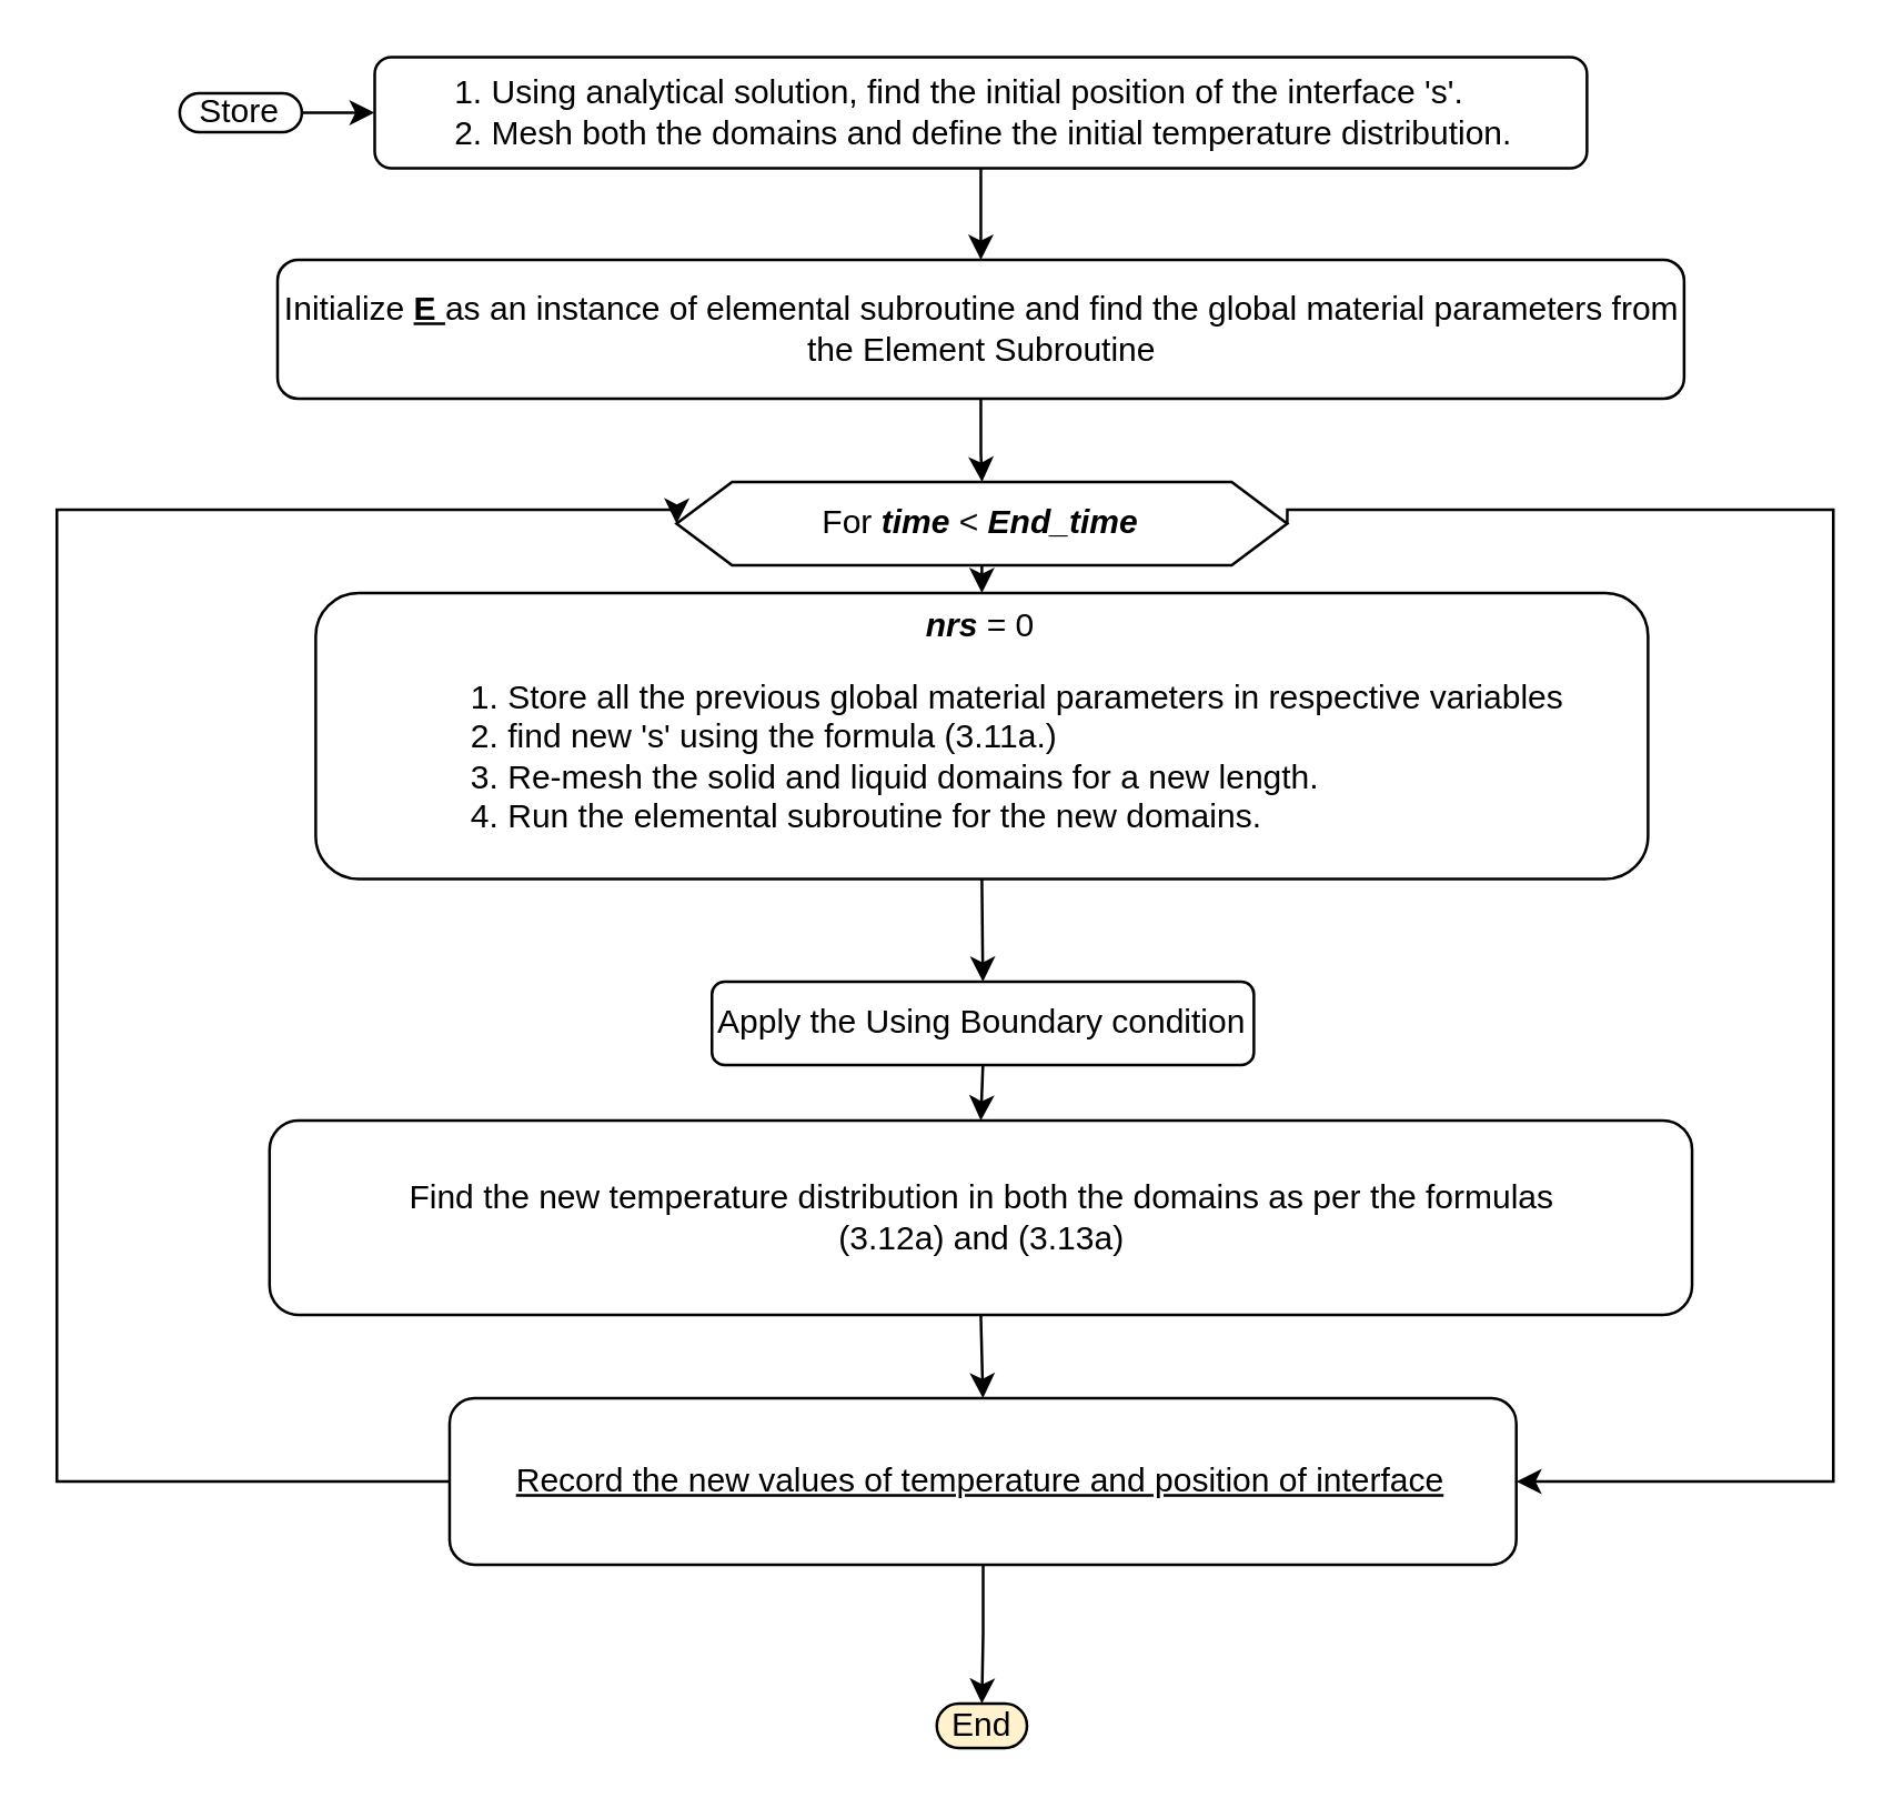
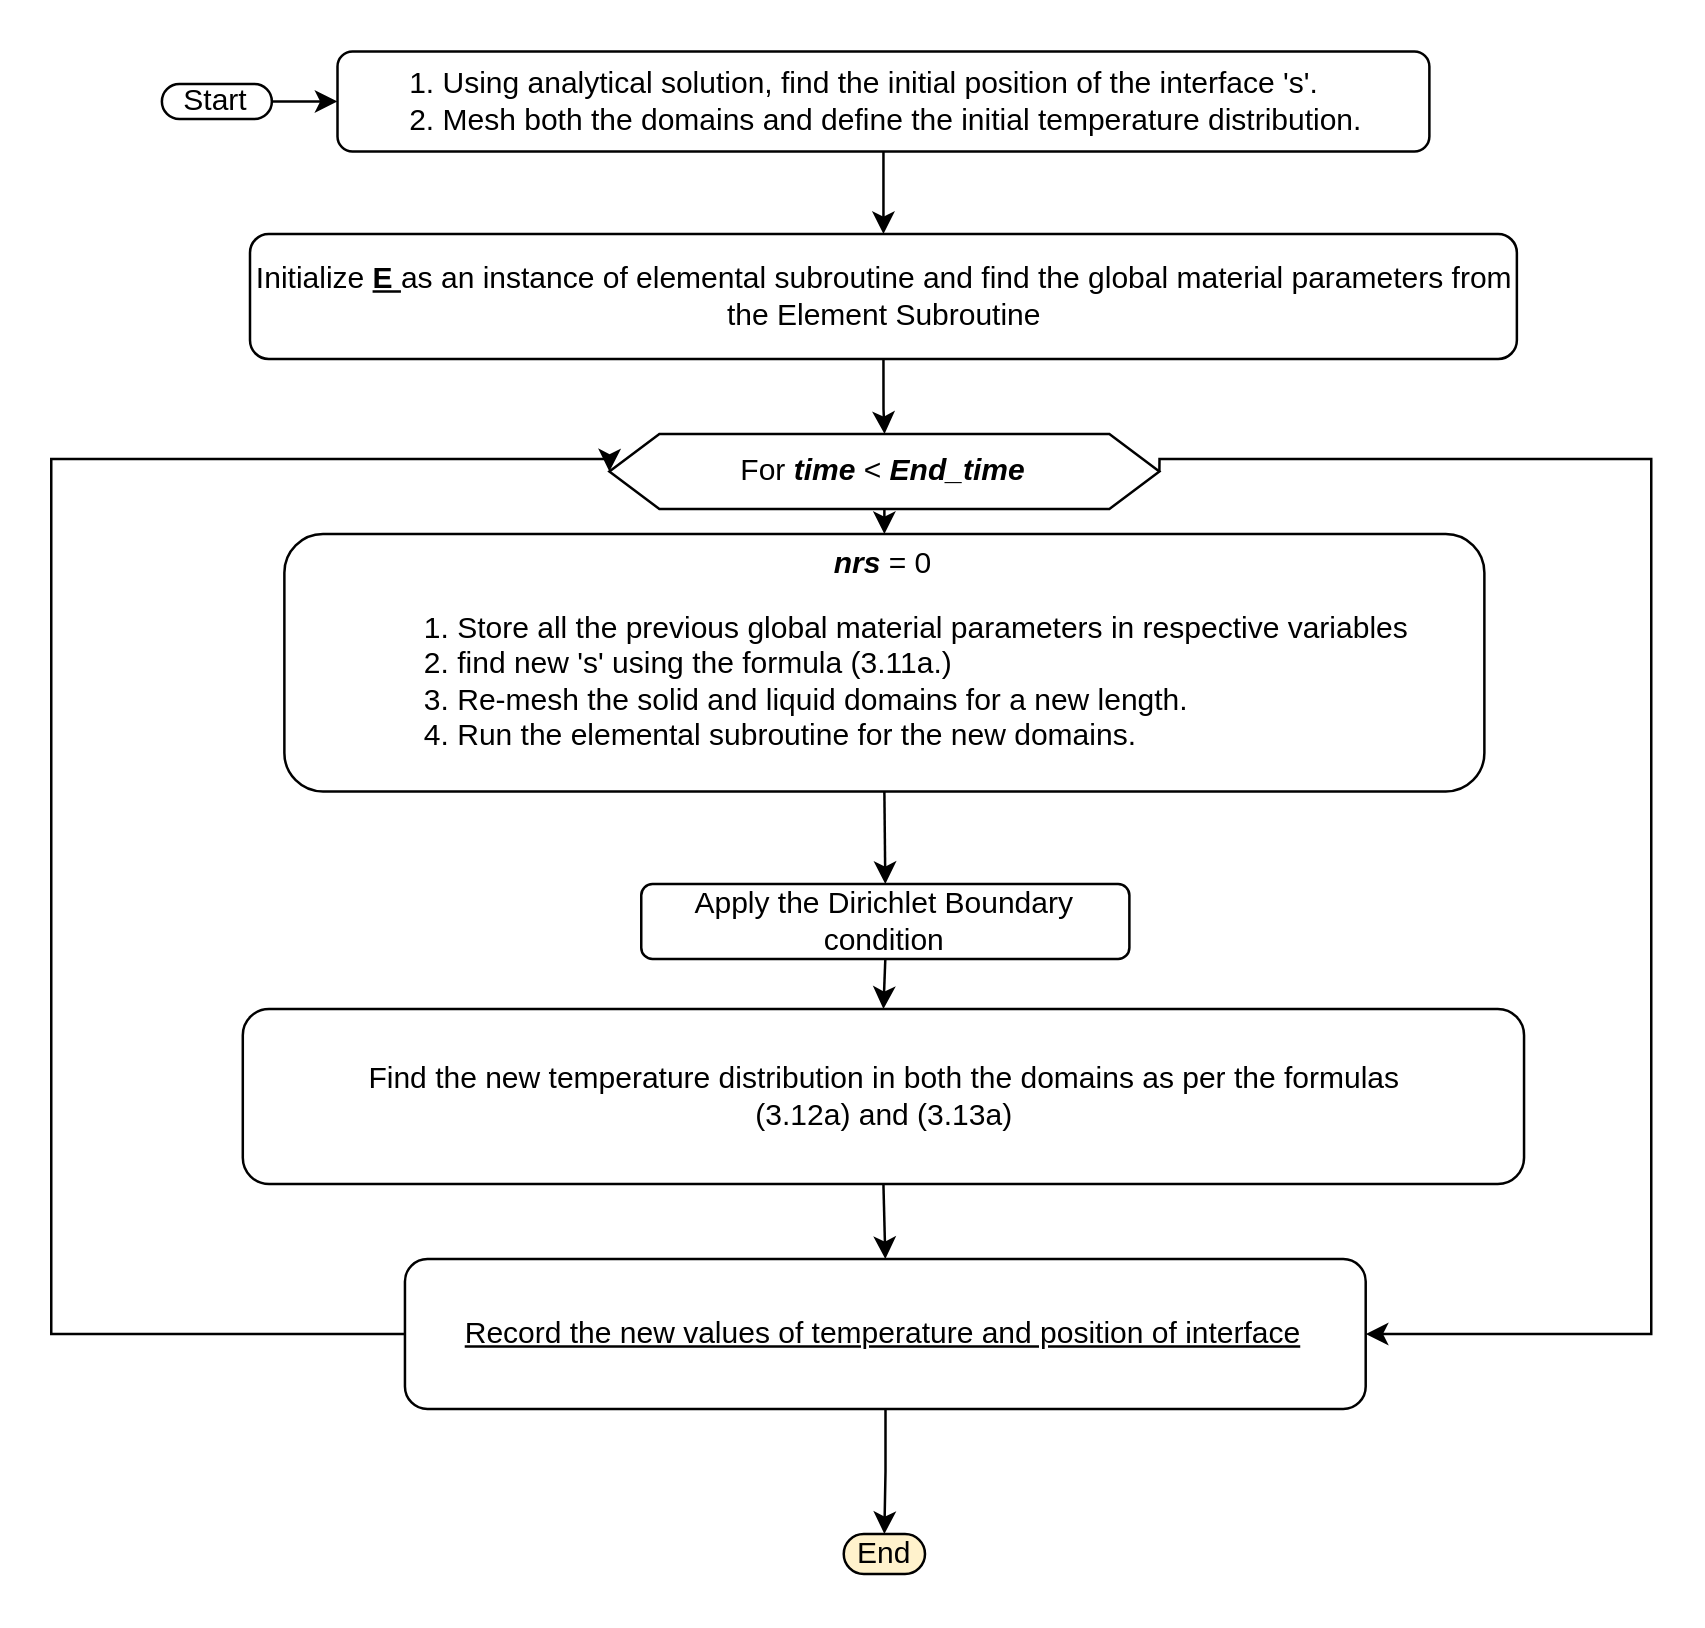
  <mxCell id="0" />
  <mxCell id="1" parent="0" />
  <mxCell id="2" style="edgeStyle=orthogonalEdgeStyle;rounded=0;orthogonalLoop=1;jettySize=auto;html=1;exitX=1;exitY=0.5;exitDx=0;exitDy=0;entryX=0;entryY=0.5;entryDx=0;entryDy=0;" edge="1" parent="1" source="3" target="6"><mxGeometry relative="1" as="geometry" /></mxCell>
- <mxCell id="3" value="Store" style="rounded=1;whiteSpace=wrap;html=1;arcSize=50;" vertex="1" parent="1"><mxGeometry x="64.25" y="33" width="44" height="14" as="geometry" /></mxCell>
+ <mxCell id="3" value="Start" style="rounded=1;whiteSpace=wrap;html=1;arcSize=50;" vertex="1" parent="1"><mxGeometry x="64.25" y="33" width="44" height="14" as="geometry" /></mxCell>
  <mxCell id="4" value="End" style="rounded=1;whiteSpace=wrap;html=1;arcSize=50;fillColor=#fff2cc;" vertex="1" parent="1"><mxGeometry x="337" y="613" width="32.5" height="16" as="geometry" /></mxCell>
  <mxCell id="5" style="edgeStyle=orthogonalEdgeStyle;rounded=0;orthogonalLoop=1;jettySize=auto;html=1;exitX=0.5;exitY=1;exitDx=0;exitDy=0;entryX=0.5;entryY=0;entryDx=0;entryDy=0;" edge="1" parent="1" source="6" target="8"><mxGeometry relative="1" as="geometry" /></mxCell>
  <mxCell id="6" value="&lt;ol&gt;&lt;li&gt;Using analytical solution, find the initial position of the interface 's'.&lt;/li&gt;&lt;li&gt;Mesh both the domains and define the initial temperature distribution.&lt;/li&gt;&lt;/ol&gt;" style="rounded=1;whiteSpace=wrap;html=1;align=left;" vertex="1" parent="1"><mxGeometry x="134.5" y="20" width="436.75" height="40" as="geometry" /></mxCell>
  <mxCell id="7" style="edgeStyle=orthogonalEdgeStyle;rounded=0;orthogonalLoop=1;jettySize=auto;html=1;exitX=0.5;exitY=1;exitDx=0;exitDy=0;" edge="1" parent="1" source="8" target="11"><mxGeometry relative="1" as="geometry" /></mxCell>
  <mxCell id="8" value="Initialize&amp;nbsp;&lt;b style=&quot;border-color: var(--border-color);&quot;&gt;&lt;u style=&quot;border-color: var(--border-color);&quot;&gt;E&amp;nbsp;&lt;/u&gt;&lt;/b&gt;as an instance of elemental subroutine and find the global material parameters from the Element Subroutine" style="rounded=1;whiteSpace=wrap;html=1;" vertex="1" parent="1"><mxGeometry x="99.5" y="93" width="506.75" height="50" as="geometry" /></mxCell>
  <mxCell id="9" style="edgeStyle=orthogonalEdgeStyle;rounded=0;orthogonalLoop=1;jettySize=auto;html=1;exitX=0.5;exitY=1;exitDx=0;exitDy=0;entryX=0.5;entryY=0;entryDx=0;entryDy=0;" edge="1" parent="1" source="11" target="13"><mxGeometry relative="1" as="geometry" /></mxCell>
  <mxCell id="10" style="edgeStyle=orthogonalEdgeStyle;rounded=0;orthogonalLoop=1;jettySize=auto;html=1;exitX=1;exitY=0.5;exitDx=0;exitDy=0;entryX=1;entryY=0.5;entryDx=0;entryDy=0;" edge="1" parent="1" source="11" target="21"><mxGeometry relative="1" as="geometry"><mxPoint x="650" y="283" as="targetPoint" /><Array as="points"><mxPoint x="660" y="183" /><mxPoint x="660" y="533" /></Array></mxGeometry></mxCell>
  <mxCell id="11" value="For &lt;b&gt;&lt;i&gt;time &lt;/i&gt;&lt;/b&gt;&amp;lt; &lt;b&gt;&lt;i&gt;End_time&lt;/i&gt;&lt;/b&gt;" style="shape=hexagon;perimeter=hexagonPerimeter2;whiteSpace=wrap;html=1;fixedSize=1;" vertex="1" parent="1"><mxGeometry x="243.25" y="173" width="220" height="30" as="geometry" /></mxCell>
  <mxCell id="12" style="edgeStyle=orthogonalEdgeStyle;rounded=0;orthogonalLoop=1;jettySize=auto;html=1;exitX=0.5;exitY=1;exitDx=0;exitDy=0;entryX=0.5;entryY=0;entryDx=0;entryDy=0;" edge="1" parent="1" source="13" target="16"><mxGeometry relative="1" as="geometry"><mxPoint x="353.25" y="353" as="targetPoint" /></mxGeometry></mxCell>
  <mxCell id="13" value="&lt;div style=&quot;&quot;&gt;&lt;span style=&quot;background-color: initial;&quot;&gt;&lt;b&gt;&lt;i&gt;nrs&lt;/i&gt;&lt;/b&gt; = 0&lt;/span&gt;&lt;br&gt;&lt;ol&gt;&lt;li style=&quot;text-align: left;&quot;&gt;&lt;span style=&quot;background-color: initial;&quot;&gt;Store all the previous&lt;b&gt;&amp;nbsp;&lt;/b&gt;&lt;/span&gt;global material parameters in respective variables&lt;/li&gt;&lt;li style=&quot;text-align: left;&quot;&gt;find new 's' using the formula (3.11a.)&lt;/li&gt;&lt;li style=&quot;text-align: left;&quot;&gt;Re-mesh the solid and liquid domains for a new length.&amp;nbsp;&lt;/li&gt;&lt;li style=&quot;text-align: left;&quot;&gt;&lt;span style=&quot;background-color: initial;&quot;&gt;Run the elemental subroutine for the new domains.&amp;nbsp;&lt;/span&gt;&lt;/li&gt;&lt;/ol&gt;&lt;/div&gt;" style="rounded=1;whiteSpace=wrap;html=1;align=center;" vertex="1" parent="1"><mxGeometry x="113.25" y="213" width="480" height="103" as="geometry" /></mxCell>
  <mxCell id="14" style="edgeStyle=orthogonalEdgeStyle;rounded=0;orthogonalLoop=1;jettySize=auto;html=1;exitX=0.5;exitY=1;exitDx=0;exitDy=0;entryX=0.5;entryY=0;entryDx=0;entryDy=0;" edge="1" parent="1" target="16"><mxGeometry relative="1" as="geometry"><mxPoint x="353.25" y="383" as="sourcePoint" /></mxGeometry></mxCell>
  <mxCell id="15" style="edgeStyle=orthogonalEdgeStyle;rounded=0;orthogonalLoop=1;jettySize=auto;html=1;exitX=0.5;exitY=1;exitDx=0;exitDy=0;entryX=0.5;entryY=0;entryDx=0;entryDy=0;" edge="1" parent="1" source="16" target="18"><mxGeometry relative="1" as="geometry" /></mxCell>
- <mxCell id="16" value="Apply the Using Boundary condition" style="rounded=1;whiteSpace=wrap;html=1;" vertex="1" parent="1"><mxGeometry x="256" y="353" width="195.25" height="30" as="geometry" /></mxCell>
+ <mxCell id="16" value="Apply the Dirichlet Boundary condition" style="rounded=1;whiteSpace=wrap;html=1;" vertex="1" parent="1"><mxGeometry x="256" y="353" width="195.25" height="30" as="geometry" /></mxCell>
  <mxCell id="17" style="edgeStyle=orthogonalEdgeStyle;rounded=0;orthogonalLoop=1;jettySize=auto;html=1;exitX=0.5;exitY=1;exitDx=0;exitDy=0;entryX=0.5;entryY=0;entryDx=0;entryDy=0;" edge="1" parent="1" source="18" target="21"><mxGeometry relative="1" as="geometry" /></mxCell>
  <mxCell id="18" value="Find the new temperature distribution in both the domains as per the formulas&lt;br style=&quot;border-color: var(--border-color);&quot;&gt;(3.12a) and (3.13a)" style="rounded=1;whiteSpace=wrap;html=1;align=center;" vertex="1" parent="1"><mxGeometry x="96.62" y="403" width="512.5" height="70" as="geometry" /></mxCell>
  <mxCell id="19" style="edgeStyle=orthogonalEdgeStyle;rounded=0;orthogonalLoop=1;jettySize=auto;html=1;entryX=0;entryY=0.5;entryDx=0;entryDy=0;" edge="1" parent="1" target="11"><mxGeometry relative="1" as="geometry"><mxPoint x="353.667" y="513" as="sourcePoint" /><mxPoint x="243.25" y="133" as="targetPoint" /><Array as="points"><mxPoint x="354" y="533" /><mxPoint x="20" y="533" /><mxPoint x="20" y="183" /></Array></mxGeometry></mxCell>
  <mxCell id="20" style="edgeStyle=orthogonalEdgeStyle;rounded=0;orthogonalLoop=1;jettySize=auto;html=1;entryX=0.5;entryY=0;entryDx=0;entryDy=0;" edge="1" parent="1" source="21" target="4"><mxGeometry relative="1" as="geometry" /></mxCell>
  <mxCell id="21" value="&lt;u style=&quot;&quot;&gt;Record the new values of temperature and position of interface&lt;/u&gt;" style="whiteSpace=wrap;html=1;rounded=1;" vertex="1" parent="1"><mxGeometry x="161.48" y="503" width="384.3" height="60" as="geometry" /></mxCell>
